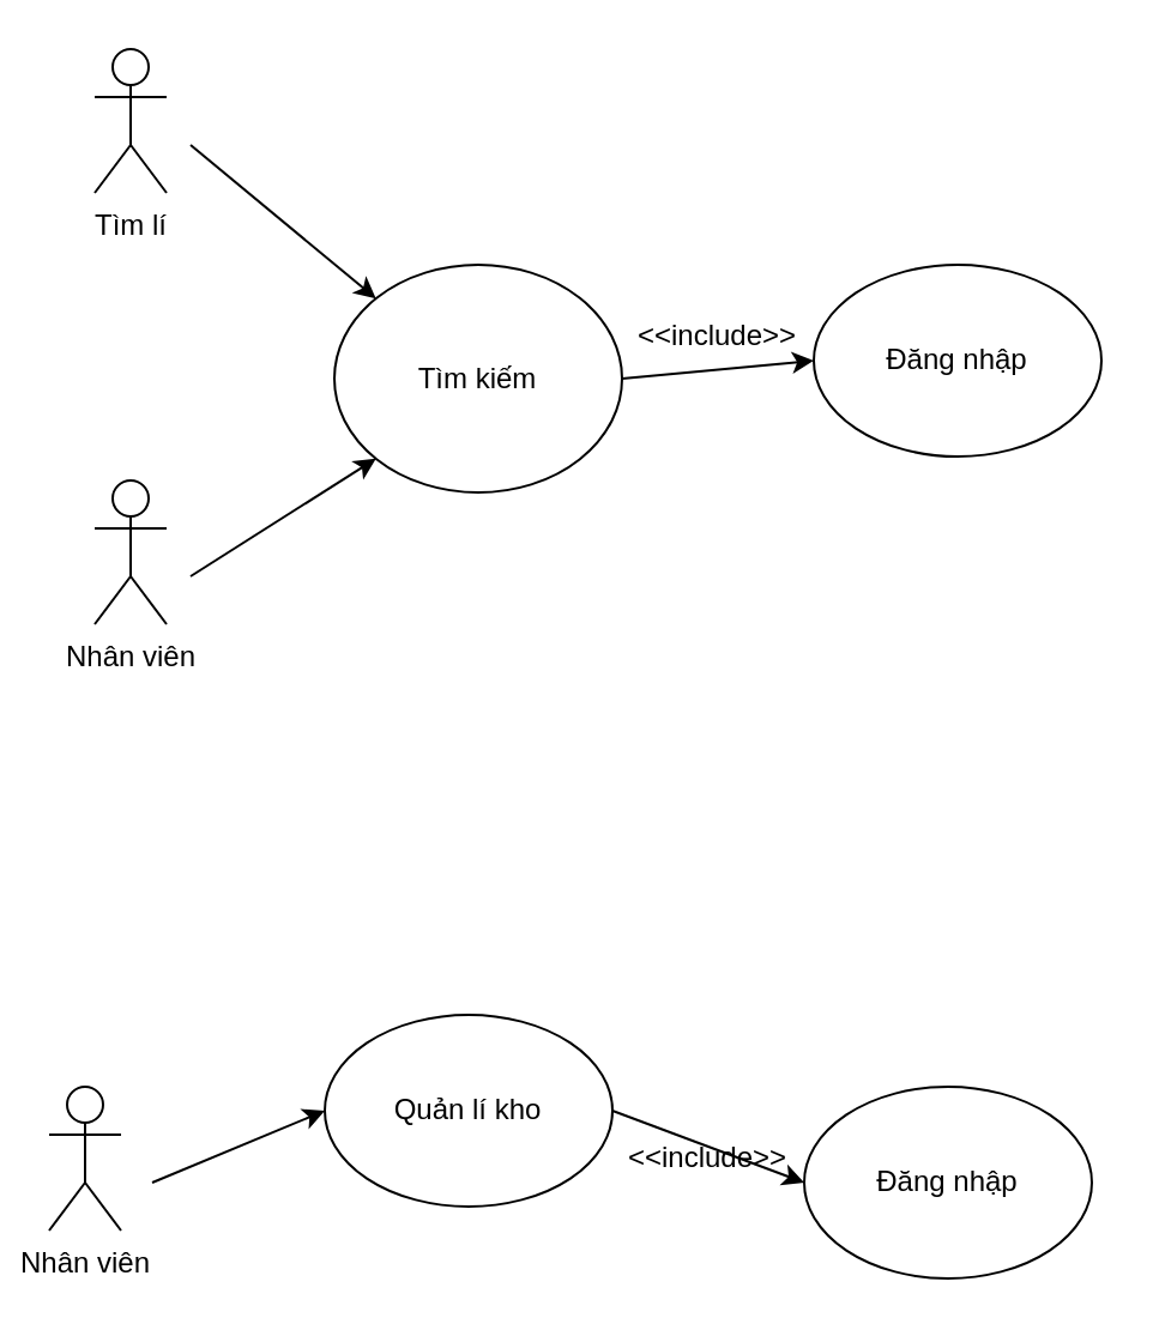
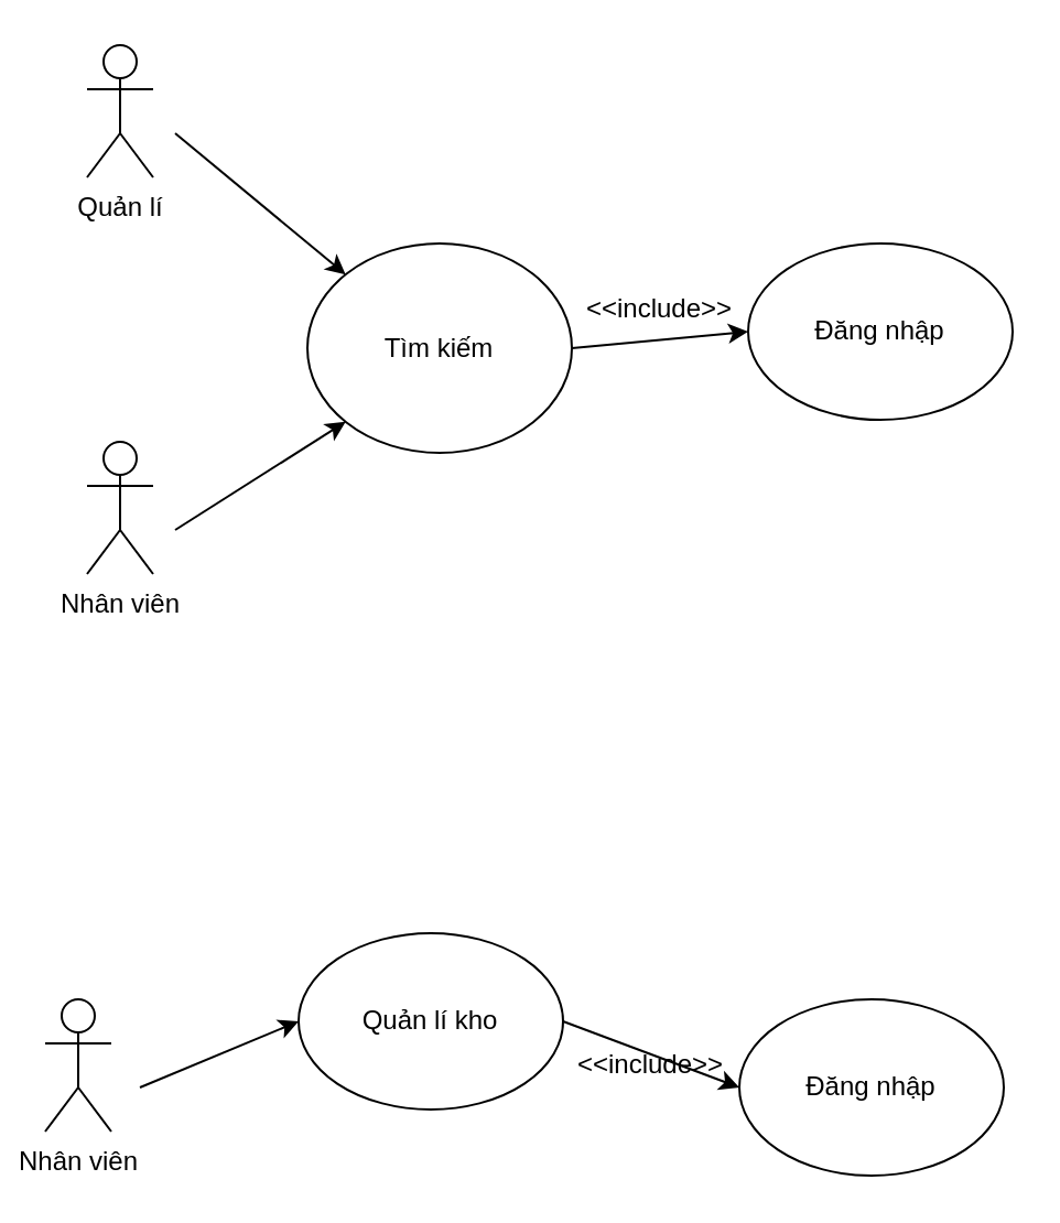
  <mxCell id="0" />
  <mxCell id="1" parent="0" />
- <mxCell id="2" value="Tìm lí" style="shape=umlActor;verticalLabelPosition=bottom;verticalAlign=top;html=1;outlineConnect=0;" vertex="1" parent="1"><mxGeometry x="39" y="20" width="30" height="60" as="geometry" /></mxCell>
+ <mxCell id="2" value="Quản lí" style="shape=umlActor;verticalLabelPosition=bottom;verticalAlign=top;html=1;outlineConnect=0;" vertex="1" parent="1"><mxGeometry x="39" y="20" width="30" height="60" as="geometry" /></mxCell>
  <mxCell id="3" value="Nhân viên" style="shape=umlActor;verticalLabelPosition=bottom;verticalAlign=top;html=1;outlineConnect=0;" vertex="1" parent="1"><mxGeometry x="39" y="200" width="30" height="60" as="geometry" /></mxCell>
  <mxCell id="4" value="Tìm kiếm" style="ellipse;whiteSpace=wrap;html=1;" vertex="1" parent="1"><mxGeometry x="139" y="110" width="120" height="95" as="geometry" /></mxCell>
  <mxCell id="5" value="" style="endArrow=classic;html=1;entryX=0;entryY=0;entryDx=0;entryDy=0;" edge="1" parent="1" target="4"><mxGeometry width="50" height="50" relative="1" as="geometry"><mxPoint x="79" y="60" as="sourcePoint" /><mxPoint x="169" y="200" as="targetPoint" /></mxGeometry></mxCell>
  <mxCell id="6" value="" style="endArrow=classic;html=1;entryX=0;entryY=1;entryDx=0;entryDy=0;" edge="1" parent="1" target="4"><mxGeometry width="50" height="50" relative="1" as="geometry"><mxPoint x="79" y="240" as="sourcePoint" /><mxPoint x="189" y="250" as="targetPoint" /></mxGeometry></mxCell>
  <mxCell id="7" value="Đăng nhập" style="ellipse;whiteSpace=wrap;html=1;" vertex="1" parent="1"><mxGeometry x="339" y="110" width="120" height="80" as="geometry" /></mxCell>
  <mxCell id="8" value="" style="endArrow=classic;html=1;entryX=0;entryY=0.5;entryDx=0;entryDy=0;exitX=1;exitY=0.5;exitDx=0;exitDy=0;" edge="1" parent="1" source="4" target="7"><mxGeometry width="50" height="50" relative="1" as="geometry"><mxPoint x="259" y="330" as="sourcePoint" /><mxPoint x="309" y="280" as="targetPoint" /></mxGeometry></mxCell>
  <mxCell id="9" value="&amp;lt;&amp;lt;include&amp;gt;&amp;gt;" style="text;html=1;strokeColor=none;fillColor=none;align=center;verticalAlign=middle;whiteSpace=wrap;rounded=0;" vertex="1" parent="1"><mxGeometry x="279" y="130" width="40" height="20" as="geometry" /></mxCell>
  <mxCell id="10" value="Nhân viên" style="shape=umlActor;verticalLabelPosition=bottom;verticalAlign=top;html=1;outlineConnect=0;" vertex="1" parent="1"><mxGeometry x="20" y="453" width="30" height="60" as="geometry" /></mxCell>
  <mxCell id="11" value="Quản lí kho" style="ellipse;whiteSpace=wrap;html=1;" vertex="1" parent="1"><mxGeometry x="135" y="423" width="120" height="80" as="geometry" /></mxCell>
  <mxCell id="12" value="" style="endArrow=classic;html=1;entryX=0;entryY=0.5;entryDx=0;entryDy=0;" edge="1" parent="1" target="11"><mxGeometry width="50" height="50" relative="1" as="geometry"><mxPoint x="63" y="493" as="sourcePoint" /><mxPoint x="185" y="593" as="targetPoint" /></mxGeometry></mxCell>
  <mxCell id="13" value="Đăng nhập" style="ellipse;whiteSpace=wrap;html=1;" vertex="1" parent="1"><mxGeometry x="335" y="453" width="120" height="80" as="geometry" /></mxCell>
  <mxCell id="14" value="" style="endArrow=classic;html=1;entryX=0;entryY=0.5;entryDx=0;entryDy=0;exitX=1;exitY=0.5;exitDx=0;exitDy=0;" edge="1" parent="1" source="11" target="13"><mxGeometry width="50" height="50" relative="1" as="geometry"><mxPoint x="255" y="673" as="sourcePoint" /><mxPoint x="305" y="623" as="targetPoint" /></mxGeometry></mxCell>
  <mxCell id="15" value="&amp;lt;&amp;lt;include&amp;gt;&amp;gt;" style="text;html=1;strokeColor=none;fillColor=none;align=center;verticalAlign=middle;whiteSpace=wrap;rounded=0;" vertex="1" parent="1"><mxGeometry x="275" y="473" width="40" height="20" as="geometry" /></mxCell>
